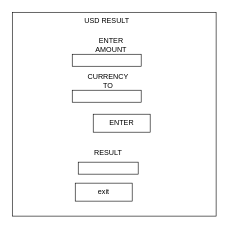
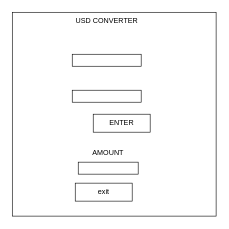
  <mxCell id="0" />
  <mxCell id="1" parent="0" />
  <mxCell id="2" value="" style="whiteSpace=wrap;html=1;aspect=fixed;" parent="1" vertex="1"><mxGeometry x="20" y="20" width="340" height="340" as="geometry" /></mxCell>
- <mxCell id="3" value="USD RESULT" style="text;html=1;strokeColor=none;fillColor=none;align=center;verticalAlign=middle;whiteSpace=wrap;rounded=0;" parent="1" vertex="1"><mxGeometry x="122.5" y="20" width="110" height="30" as="geometry" /></mxCell>
+ <mxCell id="3" value="USD CONVERTER" style="text;html=1;strokeColor=none;fillColor=none;align=center;verticalAlign=middle;whiteSpace=wrap;rounded=0;" parent="1" vertex="1"><mxGeometry x="122.5" y="20" width="110" height="30" as="geometry" /></mxCell>
  <mxCell id="4" value="" style="rounded=0;whiteSpace=wrap;html=1;" parent="1" vertex="1"><mxGeometry x="120" y="90" width="115" height="20" as="geometry" /></mxCell>
  <mxCell id="5" value="" style="rounded=0;whiteSpace=wrap;html=1;" parent="1" vertex="1"><mxGeometry x="120" y="150" width="115" height="20" as="geometry" /></mxCell>
- <mxCell id="6" value="ENTER AMOUNT" style="text;html=1;strokeColor=none;fillColor=none;align=center;verticalAlign=middle;whiteSpace=wrap;rounded=0;" parent="1" vertex="1"><mxGeometry x="140" y="60" width="90" height="30" as="geometry" /></mxCell>
- <mxCell id="7" value="CURRENCY TO" style="text;html=1;strokeColor=none;fillColor=none;align=center;verticalAlign=middle;whiteSpace=wrap;rounded=0;" parent="1" vertex="1"><mxGeometry x="140" y="120" width="80" height="30" as="geometry" /></mxCell>
  <mxCell id="8" value="exit" style="rounded=0;whiteSpace=wrap;html=1;" parent="1" vertex="1"><mxGeometry x="125" y="305" width="95" height="30" as="geometry" /></mxCell>
  <mxCell id="9" value="" style="rounded=0;whiteSpace=wrap;html=1;" parent="1" vertex="1"><mxGeometry x="130" y="270" width="100" height="20" as="geometry" /></mxCell>
- <mxCell id="10" value="RESULT" style="text;html=1;strokeColor=none;fillColor=none;align=center;verticalAlign=middle;whiteSpace=wrap;rounded=0;" parent="1" vertex="1"><mxGeometry x="150" y="240" width="60" height="30" as="geometry" /></mxCell>
+ <mxCell id="10" value="AMOUNT" style="text;html=1;strokeColor=none;fillColor=none;align=center;verticalAlign=middle;whiteSpace=wrap;rounded=0;" parent="1" vertex="1"><mxGeometry x="150" y="240" width="60" height="30" as="geometry" /></mxCell>
  <mxCell id="11" value="ENTER" style="rounded=0;whiteSpace=wrap;html=1;" vertex="1" parent="1"><mxGeometry x="155" y="190" width="95" height="30" as="geometry" /></mxCell>
